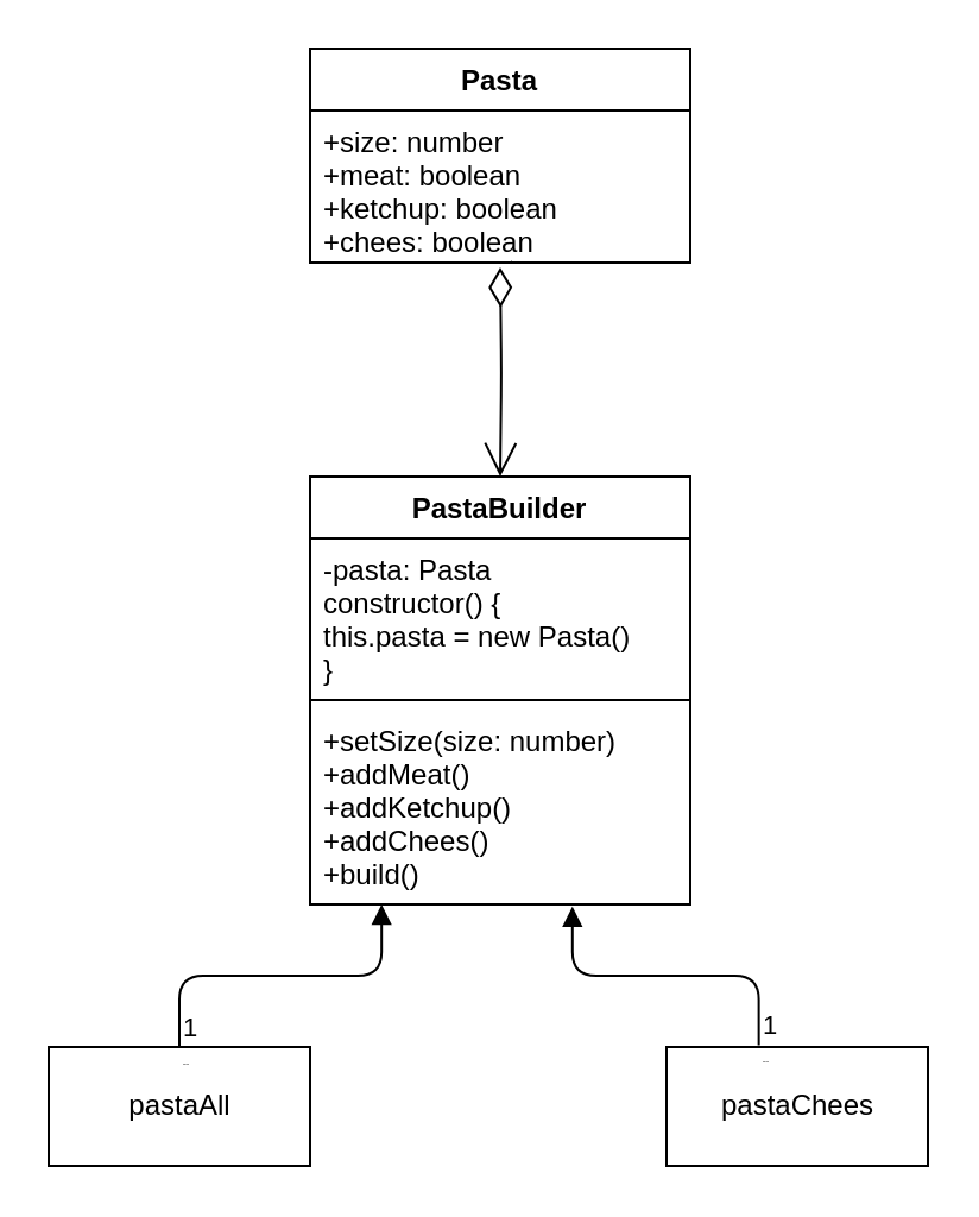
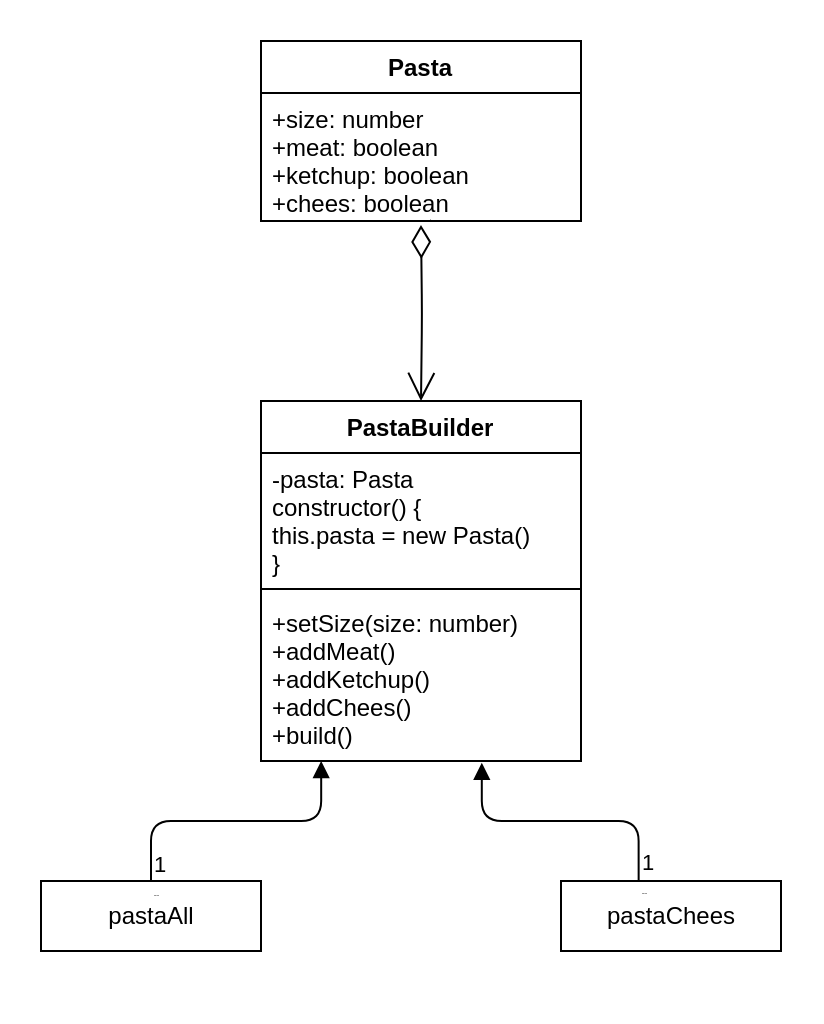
  <mxCell id="0" />
  <mxCell id="1" parent="0" />
  <mxCell id="2" value="Pasta" style="swimlane;fontStyle=1;align=center;verticalAlign=top;childLayout=stackLayout;horizontal=1;startSize=26;horizontalStack=0;resizeParent=1;resizeParentMax=0;resizeLast=0;collapsible=1;marginBottom=0;" vertex="1" parent="1"><mxGeometry x="130" y="20" width="160" height="90" as="geometry" /></mxCell>
  <mxCell id="3" value="+size: number&#10;+meat: boolean&#10;+ketchup: boolean&#10;+chees: boolean" style="text;strokeColor=none;fillColor=none;align=left;verticalAlign=top;spacingLeft=4;spacingRight=4;overflow=hidden;rotatable=0;points=[[0,0.5],[1,0.5]];portConstraint=eastwest;" vertex="1" parent="2"><mxGeometry y="26" width="160" height="64" as="geometry" /></mxCell>
  <mxCell id="4" value="PastaBuilder" style="swimlane;fontStyle=1;align=center;verticalAlign=top;childLayout=stackLayout;horizontal=1;startSize=26;horizontalStack=0;resizeParent=1;resizeParentMax=0;resizeLast=0;collapsible=1;marginBottom=0;" vertex="1" parent="1"><mxGeometry x="130" y="200" width="160" height="180" as="geometry" /></mxCell>
  <mxCell id="5" value="-pasta: Pasta&#10;constructor() {&#10;this.pasta = new Pasta()&#10;}" style="text;strokeColor=none;fillColor=none;align=left;verticalAlign=top;spacingLeft=4;spacingRight=4;overflow=hidden;rotatable=0;points=[[0,0.5],[1,0.5]];portConstraint=eastwest;" vertex="1" parent="4"><mxGeometry y="26" width="160" height="64" as="geometry" /></mxCell>
  <mxCell id="6" value="" style="line;strokeWidth=1;fillColor=none;align=left;verticalAlign=middle;spacingTop=-1;spacingLeft=3;spacingRight=3;rotatable=0;labelPosition=right;points=[];portConstraint=eastwest;" vertex="1" parent="4"><mxGeometry y="90" width="160" height="8" as="geometry" /></mxCell>
  <mxCell id="7" value="+setSize(size: number)&#10;+addMeat()&#10;+addKetchup()&#10;+addChees()&#10;+build()" style="text;strokeColor=none;fillColor=none;align=left;verticalAlign=top;spacingLeft=4;spacingRight=4;overflow=hidden;rotatable=0;points=[[0,0.5],[1,0.5]];portConstraint=eastwest;" vertex="1" parent="4"><mxGeometry y="98" width="160" height="82" as="geometry" /></mxCell>
- <mxCell id="8" value="pastaAll" style="html=1;" vertex="1" parent="1"><mxGeometry x="20" y="440" width="110" height="50" as="geometry" /></mxCell>
- <mxCell id="9" value="pastaChees" style="html=1;" vertex="1" parent="1"><mxGeometry x="280" y="440" width="110" height="50" as="geometry" /></mxCell>
+ <mxCell id="8" value="pastaAll" style="html=1;" vertex="1" parent="1"><mxGeometry x="20" y="440" width="110" height="35" as="geometry" /></mxCell>
+ <mxCell id="9" value="pastaChees" style="html=1;" vertex="1" parent="1"><mxGeometry x="280" y="440" width="110" height="35" as="geometry" /></mxCell>
  <mxCell id="10" value="1" style="endArrow=open;html=1;endSize=12;startArrow=diamondThin;startSize=14;startFill=0;edgeStyle=orthogonalEdgeStyle;align=left;verticalAlign=bottom;fontSize=1;entryX=0.5;entryY=0;entryDx=0;entryDy=0;" edge="1" parent="1" target="4"><mxGeometry x="-1" y="3" relative="1" as="geometry"><mxPoint x="210" y="112" as="sourcePoint" /><mxPoint x="330" y="260" as="targetPoint" /></mxGeometry></mxCell>
  <mxCell id="11" value="name" style="endArrow=block;endFill=1;html=1;edgeStyle=orthogonalEdgeStyle;align=left;verticalAlign=top;fontSize=1;exitX=0.5;exitY=0;exitDx=0;exitDy=0;entryX=0.188;entryY=1;entryDx=0;entryDy=0;entryPerimeter=0;" edge="1" parent="1" source="8" target="7"><mxGeometry x="-1" relative="1" as="geometry"><mxPoint x="170" y="260" as="sourcePoint" /><mxPoint x="330" y="260" as="targetPoint" /></mxGeometry></mxCell>
  <mxCell id="12" value="1" style="edgeLabel;resizable=0;html=1;align=left;verticalAlign=bottom;" connectable="0" vertex="1" parent="11"><mxGeometry x="-1" relative="1" as="geometry" /></mxCell>
  <mxCell id="13" value="name" style="endArrow=block;endFill=1;html=1;edgeStyle=orthogonalEdgeStyle;align=left;verticalAlign=top;fontSize=1;exitX=0.353;exitY=-0.016;exitDx=0;exitDy=0;exitPerimeter=0;entryX=0.69;entryY=1.01;entryDx=0;entryDy=0;entryPerimeter=0;" edge="1" parent="1" source="9" target="7"><mxGeometry x="-1" relative="1" as="geometry"><mxPoint x="85" y="450" as="sourcePoint" /><mxPoint x="240" y="390" as="targetPoint" /><Array as="points"><mxPoint x="319" y="410" /><mxPoint x="240" y="410" /></Array></mxGeometry></mxCell>
  <mxCell id="14" value="1" style="edgeLabel;resizable=0;html=1;align=left;verticalAlign=bottom;" connectable="0" vertex="1" parent="13"><mxGeometry x="-1" relative="1" as="geometry" /></mxCell>
